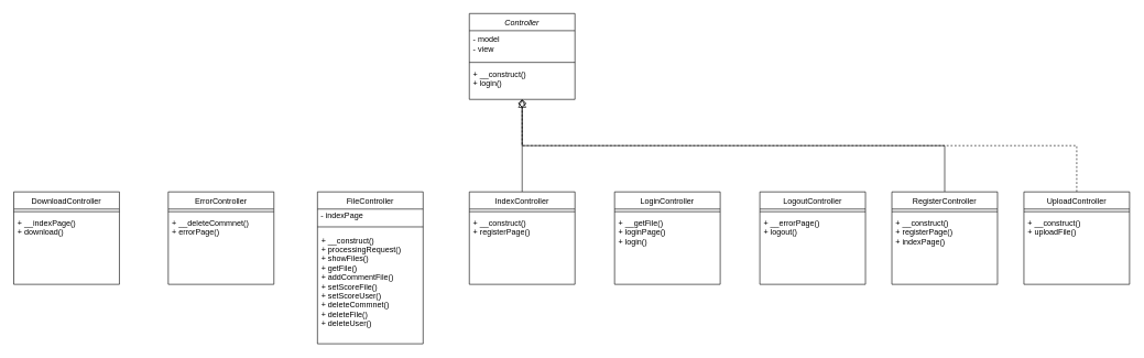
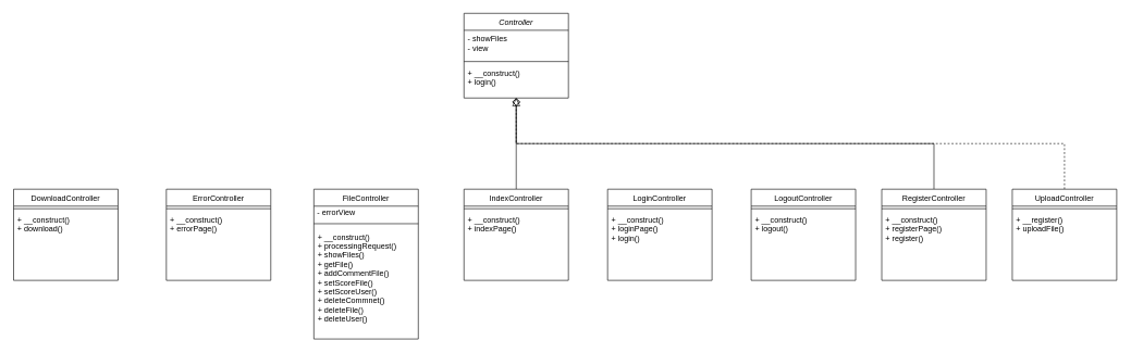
  <mxCell id="0" />
  <mxCell id="1" parent="0" />
  <mxCell id="2" value="Controller" style="swimlane;fontStyle=2;align=center;verticalAlign=top;childLayout=stackLayout;horizontal=1;startSize=26;horizontalStack=0;resizeParent=1;resizeLast=0;collapsible=1;marginBottom=0;rounded=0;shadow=0;strokeWidth=1;" parent="1" vertex="1"><mxGeometry x="710" y="20" width="160" height="130" as="geometry"><mxRectangle x="230" y="140" width="160" height="26" as="alternateBounds" /></mxGeometry></mxCell>
- <mxCell id="3" value="- model&#10;- view&#10;" style="text;align=left;verticalAlign=top;spacingLeft=4;spacingRight=4;overflow=hidden;rotatable=0;points=[[0,0.5],[1,0.5]];portConstraint=eastwest;" parent="2" vertex="1"><mxGeometry y="26" width="160" height="44" as="geometry" /></mxCell>
+ <mxCell id="3" value="- showFiles&#10;- view&#10;" style="text;align=left;verticalAlign=top;spacingLeft=4;spacingRight=4;overflow=hidden;rotatable=0;points=[[0,0.5],[1,0.5]];portConstraint=eastwest;" parent="2" vertex="1"><mxGeometry y="26" width="160" height="44" as="geometry" /></mxCell>
  <mxCell id="4" value="" style="line;html=1;strokeWidth=1;align=left;verticalAlign=middle;spacingTop=-1;spacingLeft=3;spacingRight=3;rotatable=0;labelPosition=right;points=[];portConstraint=eastwest;" parent="2" vertex="1"><mxGeometry y="70" width="160" height="8" as="geometry" /></mxCell>
  <mxCell id="5" value="+ __construct()&#10;+ login()" style="text;align=left;verticalAlign=top;spacingLeft=4;spacingRight=4;overflow=hidden;rotatable=0;points=[[0,0.5],[1,0.5]];portConstraint=eastwest;" parent="2" vertex="1"><mxGeometry y="78" width="160" height="42" as="geometry" /></mxCell>
  <mxCell id="6" value="DownloadController" style="swimlane;fontStyle=0;align=center;verticalAlign=top;childLayout=stackLayout;horizontal=1;startSize=26;horizontalStack=0;resizeParent=1;resizeLast=0;collapsible=1;marginBottom=0;rounded=0;shadow=0;strokeWidth=1;" parent="1" vertex="1"><mxGeometry x="20" y="290" width="160" height="140" as="geometry"><mxRectangle x="130" y="380" width="160" height="26" as="alternateBounds" /></mxGeometry></mxCell>
  <mxCell id="7" value="" style="line;html=1;strokeWidth=1;align=left;verticalAlign=middle;spacingTop=-1;spacingLeft=3;spacingRight=3;rotatable=0;labelPosition=right;points=[];portConstraint=eastwest;" parent="6" vertex="1"><mxGeometry y="26" width="160" height="8" as="geometry" /></mxCell>
- <mxCell id="8" value="+ __indexPage()&#10;+ download()" style="text;align=left;verticalAlign=top;spacingLeft=4;spacingRight=4;overflow=hidden;rotatable=0;points=[[0,0.5],[1,0.5]];portConstraint=eastwest;" parent="6" vertex="1"><mxGeometry y="34" width="160" height="106" as="geometry" /></mxCell>
+ <mxCell id="8" value="+ __construct()&#10;+ download()" style="text;align=left;verticalAlign=top;spacingLeft=4;spacingRight=4;overflow=hidden;rotatable=0;points=[[0,0.5],[1,0.5]];portConstraint=eastwest;" parent="6" vertex="1"><mxGeometry y="34" width="160" height="106" as="geometry" /></mxCell>
  <mxCell id="9" value="ErrorController" style="swimlane;fontStyle=0;align=center;verticalAlign=top;childLayout=stackLayout;horizontal=1;startSize=26;horizontalStack=0;resizeParent=1;resizeLast=0;collapsible=1;marginBottom=0;rounded=0;shadow=0;strokeWidth=1;" vertex="1" parent="1"><mxGeometry x="254" y="290" width="160" height="140" as="geometry"><mxRectangle x="130" y="380" width="160" height="26" as="alternateBounds" /></mxGeometry></mxCell>
  <mxCell id="10" value="" style="line;html=1;strokeWidth=1;align=left;verticalAlign=middle;spacingTop=-1;spacingLeft=3;spacingRight=3;rotatable=0;labelPosition=right;points=[];portConstraint=eastwest;" vertex="1" parent="9"><mxGeometry y="26" width="160" height="8" as="geometry" /></mxCell>
- <mxCell id="11" value="+ __deleteCommnet()&#10;+ errorPage()" style="text;align=left;verticalAlign=top;spacingLeft=4;spacingRight=4;overflow=hidden;rotatable=0;points=[[0,0.5],[1,0.5]];portConstraint=eastwest;" vertex="1" parent="9"><mxGeometry y="34" width="160" height="106" as="geometry" /></mxCell>
+ <mxCell id="11" value="+ __construct()&#10;+ errorPage()" style="text;align=left;verticalAlign=top;spacingLeft=4;spacingRight=4;overflow=hidden;rotatable=0;points=[[0,0.5],[1,0.5]];portConstraint=eastwest;" vertex="1" parent="9"><mxGeometry y="34" width="160" height="106" as="geometry" /></mxCell>
  <mxCell id="12" value="FileController" style="swimlane;fontStyle=0;align=center;verticalAlign=top;childLayout=stackLayout;horizontal=1;startSize=26;horizontalStack=0;resizeParent=1;resizeLast=0;collapsible=1;marginBottom=0;rounded=0;shadow=0;strokeWidth=1;" vertex="1" parent="1"><mxGeometry x="480" y="290" width="160" height="230" as="geometry"><mxRectangle x="130" y="380" width="160" height="26" as="alternateBounds" /></mxGeometry></mxCell>
- <mxCell id="13" value="&amp;nbsp;- indexPage" style="text;html=1;align=left;verticalAlign=middle;resizable=0;points=[];autosize=1;strokeColor=none;" vertex="1" parent="12"><mxGeometry y="26" width="160" height="20" as="geometry" /></mxCell>
+ <mxCell id="13" value="&amp;nbsp;- errorView" style="text;html=1;align=left;verticalAlign=middle;resizable=0;points=[];autosize=1;strokeColor=none;" vertex="1" parent="12"><mxGeometry y="26" width="160" height="20" as="geometry" /></mxCell>
  <mxCell id="14" value="" style="line;html=1;strokeWidth=1;align=left;verticalAlign=middle;spacingTop=-1;spacingLeft=3;spacingRight=3;rotatable=0;labelPosition=right;points=[];portConstraint=eastwest;" vertex="1" parent="12"><mxGeometry y="46" width="160" height="14" as="geometry" /></mxCell>
  <mxCell id="15" value="+ __construct()&#10;+ processingRequest()&#10;+ showFiles()&#10;+ getFile()&#10;+ addCommentFile()&#10;+ setScoreFile()&#10;+ setScoreUser()&#10;+ deleteCommnet()&#10;+ deleteFile()&#10;+ deleteUser()&#10;" style="text;align=left;verticalAlign=top;spacingLeft=4;spacingRight=4;overflow=hidden;rotatable=0;points=[[0,0.5],[1,0.5]];portConstraint=eastwest;" vertex="1" parent="12"><mxGeometry y="60" width="160" height="150" as="geometry" /></mxCell>
  <mxCell id="16" style="edgeStyle=orthogonalEdgeStyle;rounded=0;orthogonalLoop=1;jettySize=auto;html=1;endArrow=diamond;endFill=0;endSize=10;" edge="1" parent="1" source="17" target="2"><mxGeometry relative="1" as="geometry"><Array as="points"><mxPoint x="790" y="220" /><mxPoint x="790" y="220" /></Array></mxGeometry></mxCell>
  <mxCell id="17" value="IndexController" style="swimlane;fontStyle=0;align=center;verticalAlign=top;childLayout=stackLayout;horizontal=1;startSize=26;horizontalStack=0;resizeParent=1;resizeLast=0;collapsible=1;marginBottom=0;rounded=0;shadow=0;strokeWidth=1;" vertex="1" parent="1"><mxGeometry x="710" y="290" width="160" height="140" as="geometry"><mxRectangle x="130" y="380" width="160" height="26" as="alternateBounds" /></mxGeometry></mxCell>
  <mxCell id="18" value="" style="line;html=1;strokeWidth=1;align=left;verticalAlign=middle;spacingTop=-1;spacingLeft=3;spacingRight=3;rotatable=0;labelPosition=right;points=[];portConstraint=eastwest;" vertex="1" parent="17"><mxGeometry y="26" width="160" height="8" as="geometry" /></mxCell>
- <mxCell id="19" value="+ __construct()&#10;+ registerPage()" style="text;align=left;verticalAlign=top;spacingLeft=4;spacingRight=4;overflow=hidden;rotatable=0;points=[[0,0.5],[1,0.5]];portConstraint=eastwest;" vertex="1" parent="17"><mxGeometry y="34" width="160" height="106" as="geometry" /></mxCell>
+ <mxCell id="19" value="+ __construct()&#10;+ indexPage()" style="text;align=left;verticalAlign=top;spacingLeft=4;spacingRight=4;overflow=hidden;rotatable=0;points=[[0,0.5],[1,0.5]];portConstraint=eastwest;" vertex="1" parent="17"><mxGeometry y="34" width="160" height="106" as="geometry" /></mxCell>
  <mxCell id="20" value="LoginController" style="swimlane;fontStyle=0;align=center;verticalAlign=top;childLayout=stackLayout;horizontal=1;startSize=26;horizontalStack=0;resizeParent=1;resizeLast=0;collapsible=1;marginBottom=0;rounded=0;shadow=0;strokeWidth=1;" vertex="1" parent="1"><mxGeometry x="930" y="290" width="160" height="140" as="geometry"><mxRectangle x="130" y="380" width="160" height="26" as="alternateBounds" /></mxGeometry></mxCell>
  <mxCell id="21" value="" style="line;html=1;strokeWidth=1;align=left;verticalAlign=middle;spacingTop=-1;spacingLeft=3;spacingRight=3;rotatable=0;labelPosition=right;points=[];portConstraint=eastwest;" vertex="1" parent="20"><mxGeometry y="26" width="160" height="8" as="geometry" /></mxCell>
- <mxCell id="22" value="+ __getFile()&#10;+ loginPage()&#10;+ login()" style="text;align=left;verticalAlign=top;spacingLeft=4;spacingRight=4;overflow=hidden;rotatable=0;points=[[0,0.5],[1,0.5]];portConstraint=eastwest;" vertex="1" parent="20"><mxGeometry y="34" width="160" height="106" as="geometry" /></mxCell>
+ <mxCell id="22" value="+ __construct()&#10;+ loginPage()&#10;+ login()" style="text;align=left;verticalAlign=top;spacingLeft=4;spacingRight=4;overflow=hidden;rotatable=0;points=[[0,0.5],[1,0.5]];portConstraint=eastwest;" vertex="1" parent="20"><mxGeometry y="34" width="160" height="106" as="geometry" /></mxCell>
  <mxCell id="23" value="LogoutController" style="swimlane;fontStyle=0;align=center;verticalAlign=top;childLayout=stackLayout;horizontal=1;startSize=26;horizontalStack=0;resizeParent=1;resizeLast=0;collapsible=1;marginBottom=0;rounded=0;shadow=0;strokeWidth=1;" vertex="1" parent="1"><mxGeometry x="1150" y="290" width="160" height="140" as="geometry"><mxRectangle x="130" y="380" width="160" height="26" as="alternateBounds" /></mxGeometry></mxCell>
  <mxCell id="24" value="" style="line;html=1;strokeWidth=1;align=left;verticalAlign=middle;spacingTop=-1;spacingLeft=3;spacingRight=3;rotatable=0;labelPosition=right;points=[];portConstraint=eastwest;" vertex="1" parent="23"><mxGeometry y="26" width="160" height="8" as="geometry" /></mxCell>
- <mxCell id="25" value="+ __errorPage()&#10;+ logout()" style="text;align=left;verticalAlign=top;spacingLeft=4;spacingRight=4;overflow=hidden;rotatable=0;points=[[0,0.5],[1,0.5]];portConstraint=eastwest;" vertex="1" parent="23"><mxGeometry y="34" width="160" height="106" as="geometry" /></mxCell>
+ <mxCell id="25" value="+ __construct()&#10;+ logout()" style="text;align=left;verticalAlign=top;spacingLeft=4;spacingRight=4;overflow=hidden;rotatable=0;points=[[0,0.5],[1,0.5]];portConstraint=eastwest;" vertex="1" parent="23"><mxGeometry y="34" width="160" height="106" as="geometry" /></mxCell>
  <mxCell id="26" style="edgeStyle=orthogonalEdgeStyle;rounded=0;orthogonalLoop=1;jettySize=auto;html=1;endArrow=diamond;endFill=0;endSize=10;" edge="1" parent="1" source="27" target="2"><mxGeometry relative="1" as="geometry"><Array as="points"><mxPoint x="1430" y="220" /><mxPoint x="790" y="220" /></Array></mxGeometry></mxCell>
  <mxCell id="27" value="RegisterController" style="swimlane;fontStyle=0;align=center;verticalAlign=top;childLayout=stackLayout;horizontal=1;startSize=26;horizontalStack=0;resizeParent=1;resizeLast=0;collapsible=1;marginBottom=0;rounded=0;shadow=0;strokeWidth=1;" vertex="1" parent="1"><mxGeometry x="1350" y="290" width="160" height="140" as="geometry"><mxRectangle x="130" y="380" width="160" height="26" as="alternateBounds" /></mxGeometry></mxCell>
  <mxCell id="28" value="" style="line;html=1;strokeWidth=1;align=left;verticalAlign=middle;spacingTop=-1;spacingLeft=3;spacingRight=3;rotatable=0;labelPosition=right;points=[];portConstraint=eastwest;" vertex="1" parent="27"><mxGeometry y="26" width="160" height="8" as="geometry" /></mxCell>
- <mxCell id="29" value="+ __construct()&#10;+ registerPage()&#10;+ indexPage()" style="text;align=left;verticalAlign=top;spacingLeft=4;spacingRight=4;overflow=hidden;rotatable=0;points=[[0,0.5],[1,0.5]];portConstraint=eastwest;" vertex="1" parent="27"><mxGeometry y="34" width="160" height="106" as="geometry" /></mxCell>
+ <mxCell id="29" value="+ __construct()&#10;+ registerPage()&#10;+ register()" style="text;align=left;verticalAlign=top;spacingLeft=4;spacingRight=4;overflow=hidden;rotatable=0;points=[[0,0.5],[1,0.5]];portConstraint=eastwest;" vertex="1" parent="27"><mxGeometry y="34" width="160" height="106" as="geometry" /></mxCell>
  <mxCell id="30" style="edgeStyle=orthogonalEdgeStyle;rounded=0;orthogonalLoop=1;jettySize=auto;html=1;endArrow=block;endFill=0;endSize=10;dashed=1;" edge="1" parent="1" source="31" target="2"><mxGeometry relative="1" as="geometry"><Array as="points"><mxPoint x="1630" y="220" /><mxPoint x="790" y="220" /></Array></mxGeometry></mxCell>
  <mxCell id="31" value="UploadController" style="swimlane;fontStyle=0;align=center;verticalAlign=top;childLayout=stackLayout;horizontal=1;startSize=26;horizontalStack=0;resizeParent=1;resizeLast=0;collapsible=1;marginBottom=0;rounded=0;shadow=0;strokeWidth=1;" vertex="1" parent="1"><mxGeometry x="1550" y="290" width="160" height="140" as="geometry"><mxRectangle x="130" y="380" width="160" height="26" as="alternateBounds" /></mxGeometry></mxCell>
  <mxCell id="32" value="" style="line;html=1;strokeWidth=1;align=left;verticalAlign=middle;spacingTop=-1;spacingLeft=3;spacingRight=3;rotatable=0;labelPosition=right;points=[];portConstraint=eastwest;" vertex="1" parent="31"><mxGeometry y="26" width="160" height="8" as="geometry" /></mxCell>
- <mxCell id="33" value="+ __construct()&#10;+ uploadFile()" style="text;align=left;verticalAlign=top;spacingLeft=4;spacingRight=4;overflow=hidden;rotatable=0;points=[[0,0.5],[1,0.5]];portConstraint=eastwest;" vertex="1" parent="31"><mxGeometry y="34" width="160" height="106" as="geometry" /></mxCell>
+ <mxCell id="33" value="+ __register()&#10;+ uploadFile()" style="text;align=left;verticalAlign=top;spacingLeft=4;spacingRight=4;overflow=hidden;rotatable=0;points=[[0,0.5],[1,0.5]];portConstraint=eastwest;" vertex="1" parent="31"><mxGeometry y="34" width="160" height="106" as="geometry" /></mxCell>
